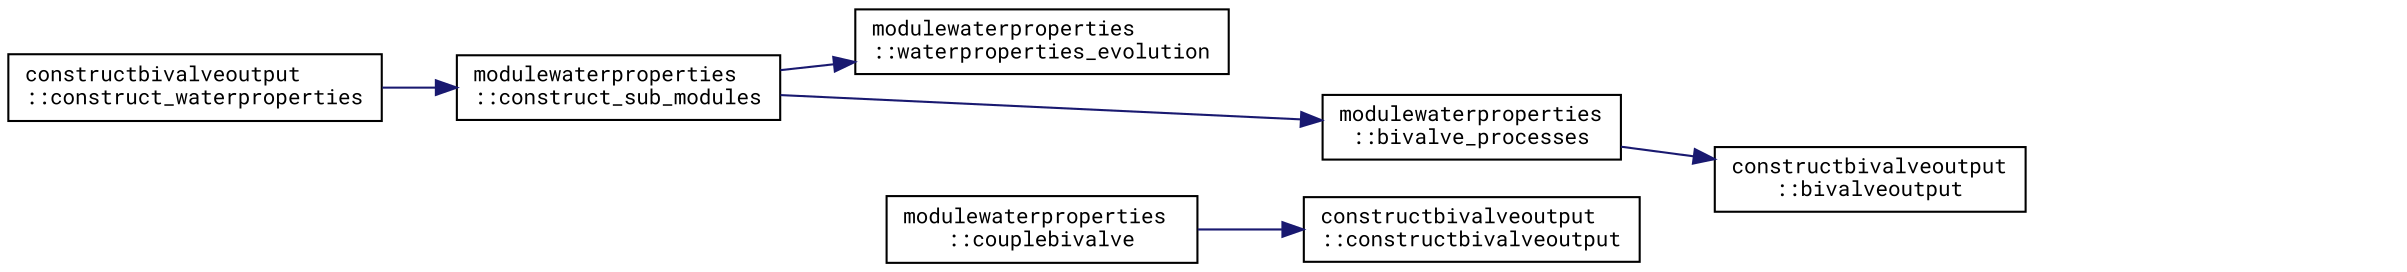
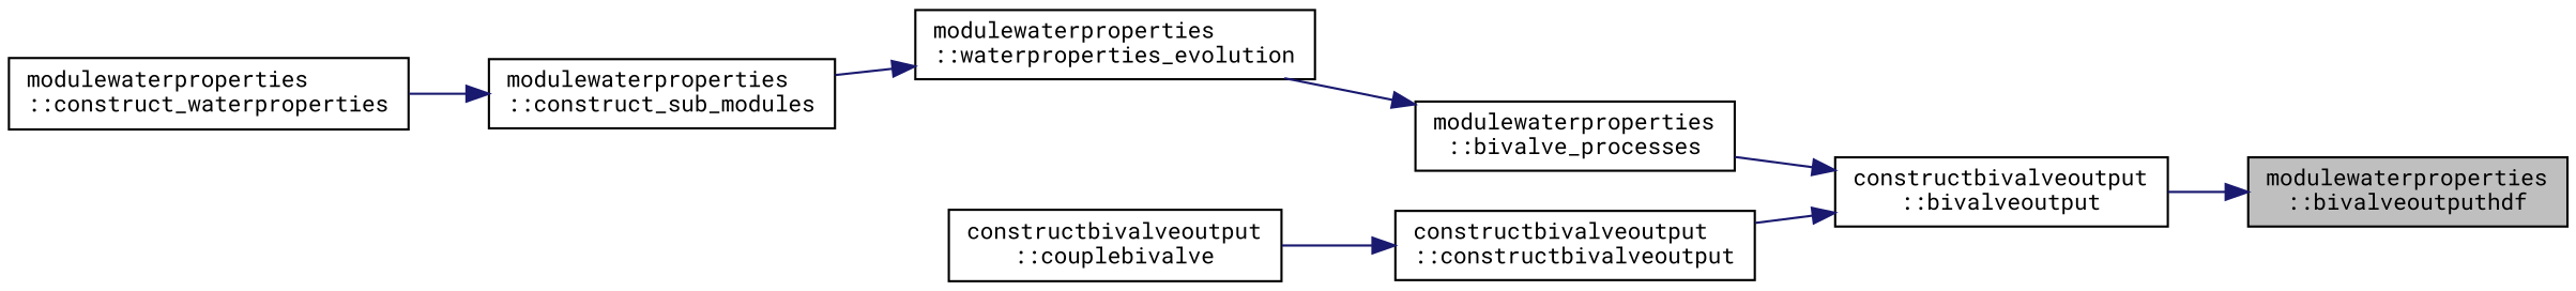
  digraph {
    fontname="Roboto Mono"
    rankdir=RL
    node [color=black fillcolor=white fontname="Roboto Mono" fontsize=10 shape=record style=filled]
    edge [color=midnightblue dir=back fontname="Roboto Mono" fontsize=10 labelfontname=Helvetica labelfontsize=10 style=solid]
+   n1 [fillcolor=grey75 fontcolor=black height=0.2 label="modulewaterproperties\l::bivalveoutputhdf" width=0.4]
    n2 [height=0.2 label="constructbivalveoutput\l::bivalveoutput" width=0.4]
    n3 [height=0.2 label="modulewaterproperties\l::bivalve_processes" width=0.4]
    n4 [height=0.2 label="constructbivalveoutput\l::constructbivalveoutput" width=0.4]
    n5 [height=0.2 label="modulewaterproperties\l::waterproperties_evolution" width=0.4]
-   n6 [height=0.2 label="modulewaterproperties\l::couplebivalve" width=0.4]
+   n6 [height=0.2 label="constructbivalveoutput\l::couplebivalve" width=0.4]
    n7 [height=0.2 label="modulewaterproperties\l::construct_sub_modules" width=0.4]
-   n8 [height=0.2 label="constructbivalveoutput\l::construct_waterproperties" width=0.4]
+   n8 [height=0.2 label="modulewaterproperties\l::construct_waterproperties" width=0.4]
+   n1 -> n2
    n2 -> n3
-   n3 -> n7
+   n2 -> n4
+   n3 -> n5
    n4 -> n6
    n5 -> n7
    n7 -> n8
  }
